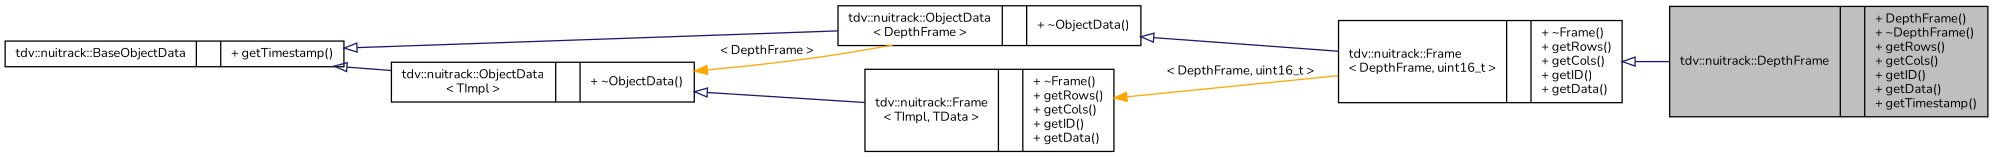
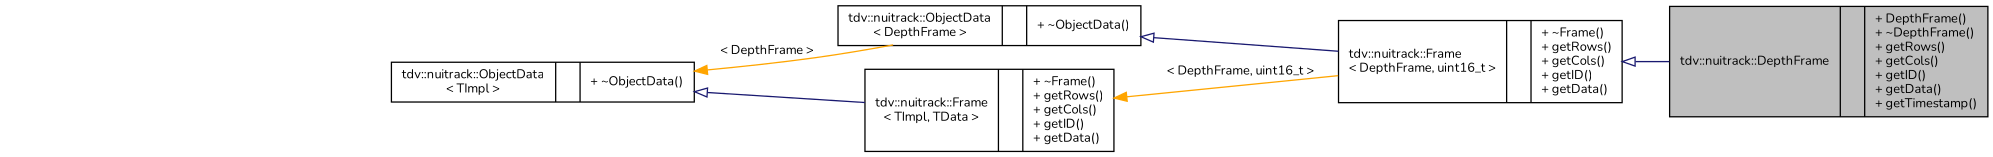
  digraph {
    rankdir=LR
    fontname=Nunito
    node [color=black fillcolor=white fontname=Nunito fontsize=10 shape=record style=filled]
    edge [arrowtail=onormal color=midnightblue dir=back fontname=Nunito fontsize=10 labelfontname=Helvetica labelfontsize=10 style=solid]
    n1 [fillcolor=grey75 fontcolor=black height=0.2 label="{tdv::nuitrack::DepthFrame\n||+ DepthFrame()\l+ ~DepthFrame()\l+ getRows()\l+ getCols()\l+ getID()\l+ getData()\l+ getTimestamp()\l}" width=0.4]
    n2 [height=0.2 label="{tdv::nuitrack::Frame\l\< DepthFrame, uint16_t \>\n||+ ~Frame()\l+ getRows()\l+ getCols()\l+ getID()\l+ getData()\l}" width=0.4]
    n3 [height=0.2 label="{tdv::nuitrack::ObjectData\l\< DepthFrame \>\n||+ ~ObjectData()\l}" width=0.4]
-   n4 [height=0.2 label="{tdv::nuitrack::BaseObjectData\n||+ getTimestamp()\l}" width=0.4]
    n5 [height=0.2 label="{tdv::nuitrack::ObjectData\l\< TImpl \>\n||+ ~ObjectData()\l}" width=0.4]
    n6 [height=0.2 label="{tdv::nuitrack::Frame\l\< TImpl, TData \>\n||+ ~Frame()\l+ getRows()\l+ getCols()\l+ getID()\l+ getData()\l}" width=0.4]
    n2 -> n1
    n3 -> n2
-   n4 -> n3
-   n4 -> n5
    n5 -> n3 [color=orange label=" \< DepthFrame \>" arrowtail=""]
    n5 -> n6
    n6 -> n2 [color=orange label=" \< DepthFrame, uint16_t \>" arrowtail=""]
  }
